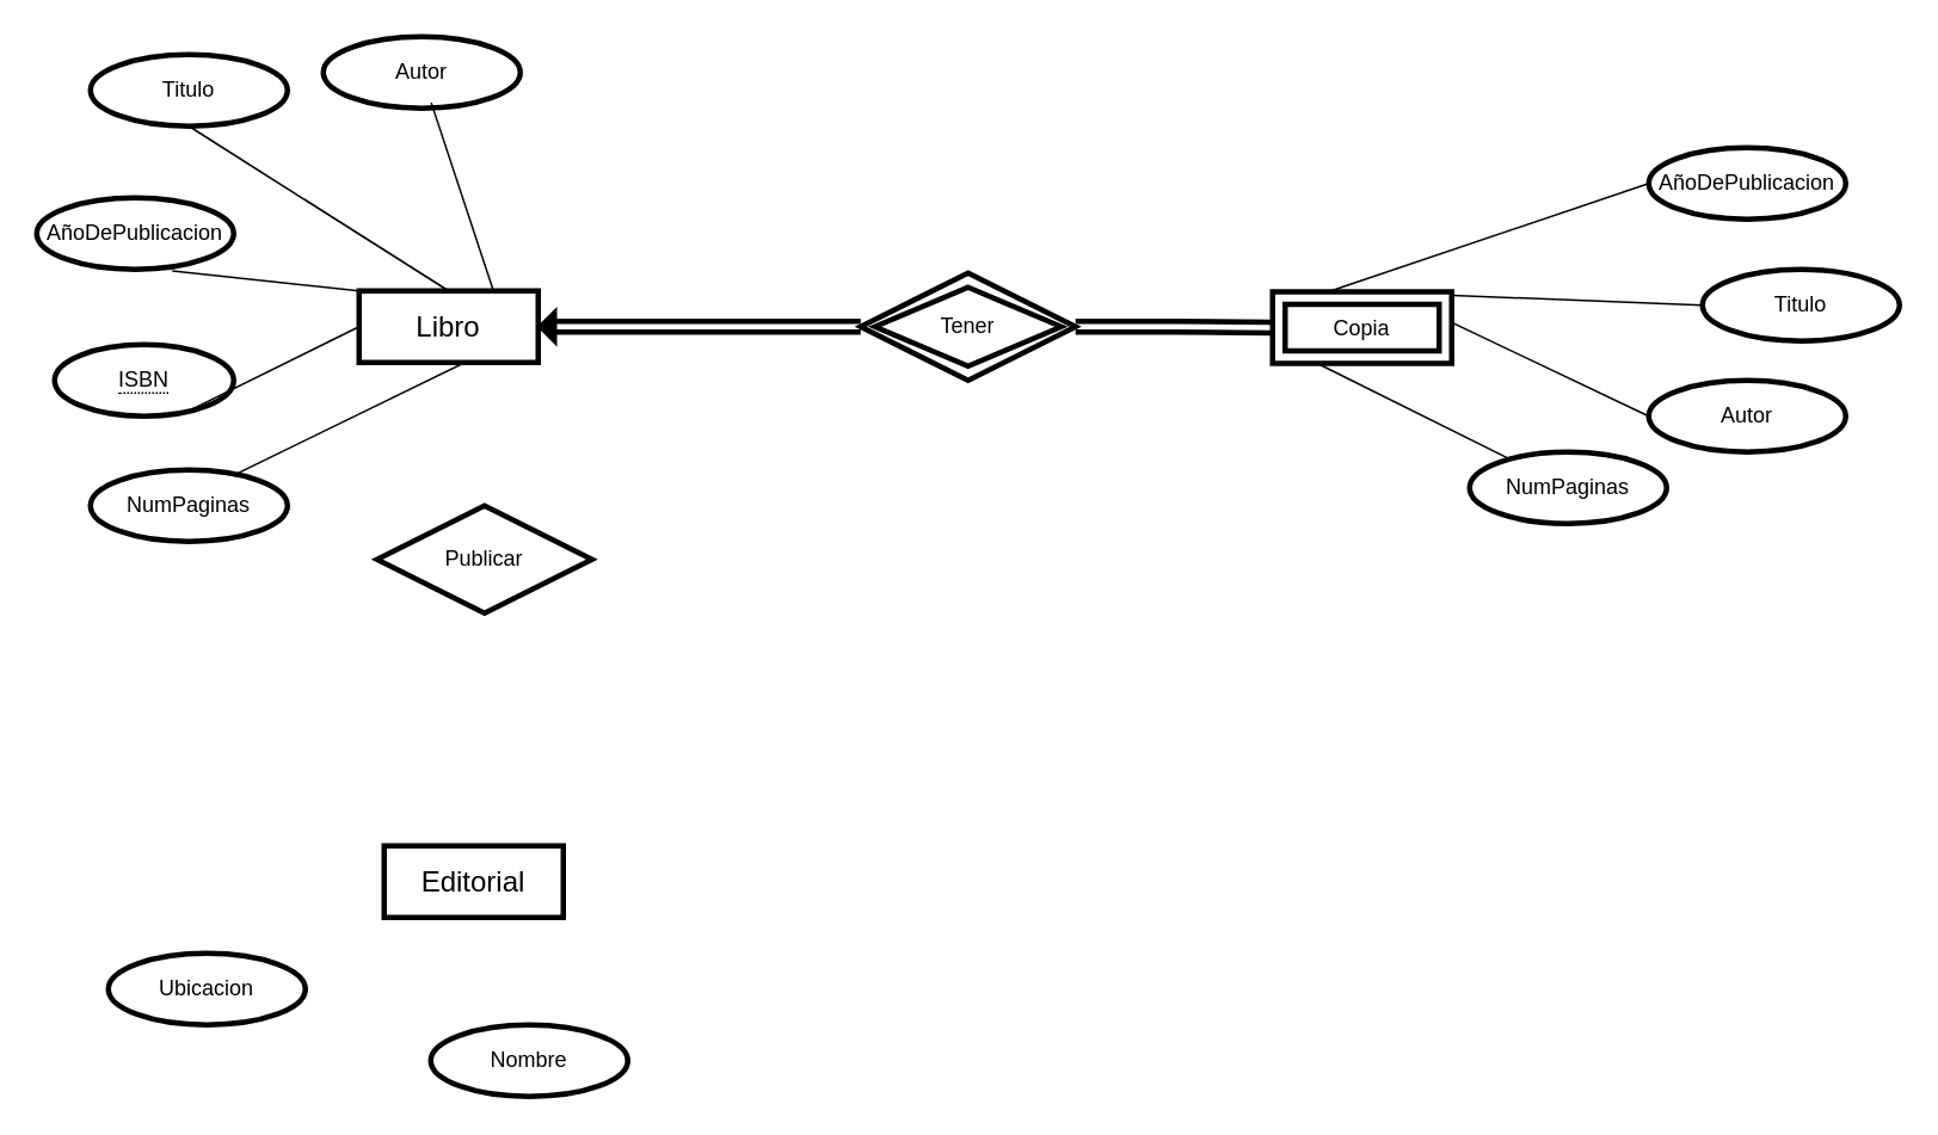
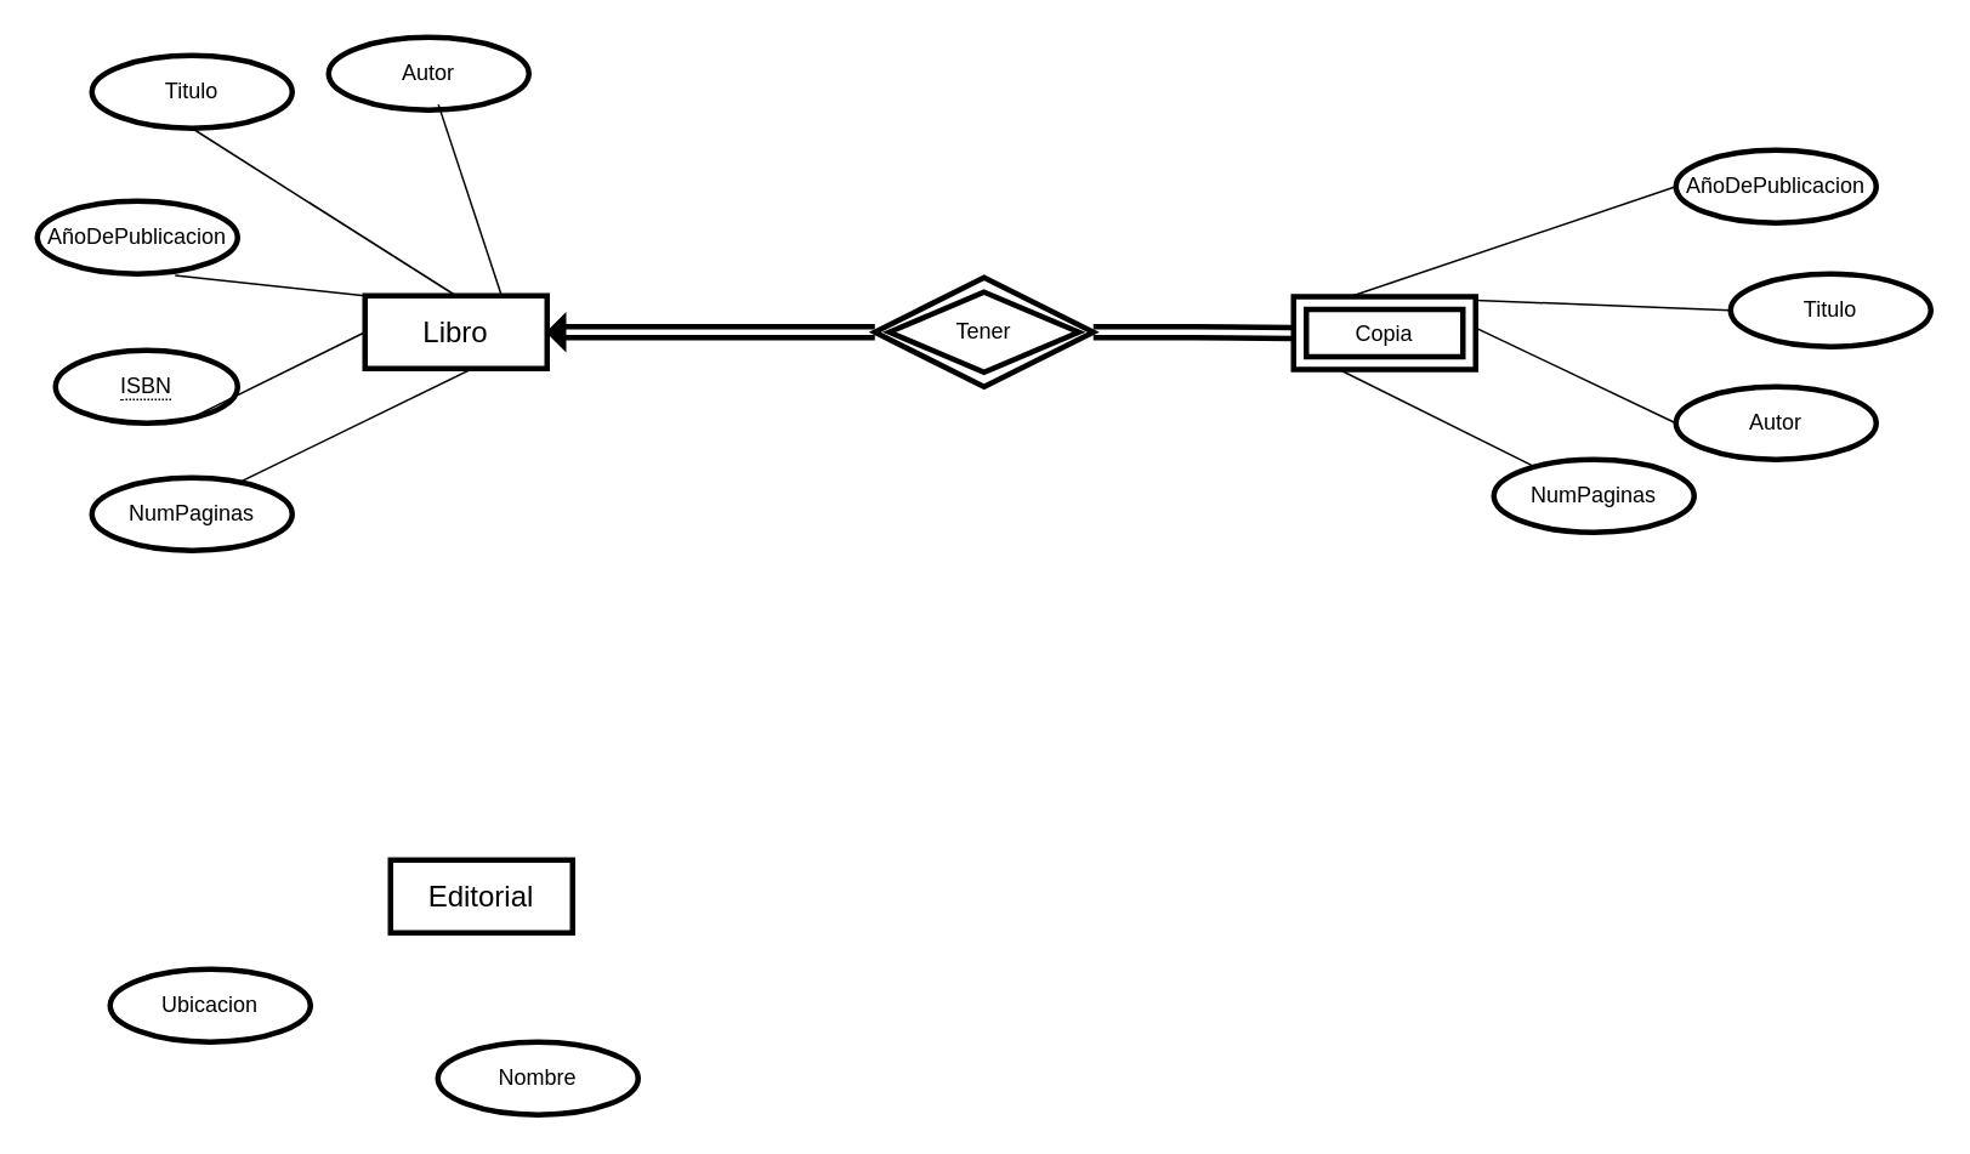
  <mxCell id="0" />
  <mxCell id="1" parent="0" />
  <mxCell id="2" style="rounded=0;orthogonalLoop=1;jettySize=auto;html=1;exitX=0.5;exitY=0;exitDx=0;exitDy=0;entryX=0.5;entryY=1;entryDx=0;entryDy=0;endArrow=none;endFill=0;" edge="1" parent="1" source="4" target="7"><mxGeometry relative="1" as="geometry" /></mxCell>
  <mxCell id="3" style="rounded=0;orthogonalLoop=1;jettySize=auto;html=1;exitX=1;exitY=0.5;exitDx=0;exitDy=0;entryX=0;entryY=1;entryDx=0;entryDy=0;endArrow=none;endFill=0;" edge="1" parent="1" source="4" target="8"><mxGeometry relative="1" as="geometry" /></mxCell>
  <mxCell id="4" value="Libro" style="whiteSpace=wrap;html=1;align=center;fontSize=16;strokeWidth=3;" vertex="1" parent="1"><mxGeometry x="200" y="162" width="100" height="40" as="geometry" /></mxCell>
  <mxCell id="5" value="AñoDePublicacion" style="ellipse;whiteSpace=wrap;html=1;align=center;strokeWidth=3;" vertex="1" parent="1"><mxGeometry x="20" y="110" width="110" height="40" as="geometry" /></mxCell>
  <mxCell id="6" value="&lt;span style=&quot;border-bottom: 1px dotted&quot;&gt;ISBN&lt;/span&gt;" style="ellipse;whiteSpace=wrap;html=1;align=center;strokeWidth=3;fontStyle=0" vertex="1" parent="1"><mxGeometry x="30" y="192" width="100" height="40" as="geometry" /></mxCell>
  <mxCell id="7" value="Titulo" style="ellipse;whiteSpace=wrap;html=1;align=center;strokeWidth=3;" vertex="1" parent="1"><mxGeometry x="50" y="30" width="110" height="40" as="geometry" /></mxCell>
  <mxCell id="8" value="NumPaginas" style="ellipse;whiteSpace=wrap;html=1;align=center;strokeWidth=3;" vertex="1" parent="1"><mxGeometry x="50" y="262" width="110" height="40" as="geometry" /></mxCell>
  <mxCell id="9" value="Autor" style="ellipse;whiteSpace=wrap;html=1;align=center;strokeWidth=3;" vertex="1" parent="1"><mxGeometry x="180" y="20" width="110" height="40" as="geometry" /></mxCell>
  <mxCell id="10" style="rounded=0;orthogonalLoop=1;jettySize=auto;html=1;exitX=0.75;exitY=0;exitDx=0;exitDy=0;entryX=0.548;entryY=0.923;entryDx=0;entryDy=0;entryPerimeter=0;endArrow=none;endFill=0;" edge="1" parent="1" source="4" target="9"><mxGeometry relative="1" as="geometry" /></mxCell>
  <mxCell id="11" style="rounded=0;orthogonalLoop=1;jettySize=auto;html=1;exitX=0;exitY=0;exitDx=0;exitDy=0;entryX=0.688;entryY=1.02;entryDx=0;entryDy=0;entryPerimeter=0;endArrow=none;endFill=0;" edge="1" parent="1" source="4" target="5"><mxGeometry relative="1" as="geometry" /></mxCell>
  <mxCell id="12" style="rounded=0;orthogonalLoop=1;jettySize=auto;html=1;exitX=0;exitY=0.5;exitDx=0;exitDy=0;entryX=0.771;entryY=0.899;entryDx=0;entryDy=0;entryPerimeter=0;endArrow=none;endFill=0;" edge="1" parent="1" source="4" target="6"><mxGeometry relative="1" as="geometry" /></mxCell>
  <mxCell id="13" style="rounded=0;orthogonalLoop=1;jettySize=auto;html=1;exitX=0.5;exitY=0;exitDx=0;exitDy=0;endArrow=none;endFill=0;entryX=0;entryY=0.5;entryDx=0;entryDy=0;" edge="1" parent="1" source="21" target="16"><mxGeometry relative="1" as="geometry"><mxPoint x="760" y="147.5" as="sourcePoint" /><mxPoint x="760" y="10" as="targetPoint" /></mxGeometry></mxCell>
  <mxCell id="14" style="rounded=0;orthogonalLoop=1;jettySize=auto;html=1;exitX=0.25;exitY=1;exitDx=0;exitDy=0;endArrow=none;endFill=0;" edge="1" parent="1" source="21" target="17"><mxGeometry relative="1" as="geometry"><mxPoint x="810" y="167.5" as="sourcePoint" /><mxPoint x="970" y="230" as="targetPoint" /></mxGeometry></mxCell>
  <mxCell id="15" value="AñoDePublicacion" style="ellipse;whiteSpace=wrap;html=1;align=center;strokeWidth=3;" vertex="1" parent="1"><mxGeometry x="920" y="82" width="110" height="40" as="geometry" /></mxCell>
  <mxCell id="16" value="Titulo" style="ellipse;whiteSpace=wrap;html=1;align=center;strokeWidth=3;" vertex="1" parent="1"><mxGeometry x="950" y="150" width="110" height="40" as="geometry" /></mxCell>
  <mxCell id="17" value="NumPaginas" style="ellipse;whiteSpace=wrap;html=1;align=center;strokeWidth=3;" vertex="1" parent="1"><mxGeometry x="820" y="252" width="110" height="40" as="geometry" /></mxCell>
  <mxCell id="18" value="Autor" style="ellipse;whiteSpace=wrap;html=1;align=center;strokeWidth=3;" vertex="1" parent="1"><mxGeometry x="920" y="212" width="110" height="40" as="geometry" /></mxCell>
  <mxCell id="19" style="rounded=0;orthogonalLoop=1;jettySize=auto;html=1;exitX=0.664;exitY=0.028;exitDx=0;exitDy=0;entryX=0;entryY=0.5;entryDx=0;entryDy=0;endArrow=none;endFill=0;exitPerimeter=0;" edge="1" parent="1" source="21" target="18"><mxGeometry relative="1" as="geometry"><mxPoint x="785" y="147.5" as="sourcePoint" /></mxGeometry></mxCell>
  <mxCell id="20" style="rounded=0;orthogonalLoop=1;jettySize=auto;html=1;exitX=0.32;exitY=-0.008;exitDx=0;exitDy=0;entryX=0;entryY=0.5;entryDx=0;entryDy=0;endArrow=none;endFill=0;exitPerimeter=0;" edge="1" parent="1" source="21" target="15"><mxGeometry relative="1" as="geometry"><mxPoint x="710" y="147.5" as="sourcePoint" /></mxGeometry></mxCell>
  <mxCell id="21" value="Copia" style="shape=ext;margin=3;double=1;whiteSpace=wrap;html=1;align=center;strokeWidth=3;" vertex="1" parent="1"><mxGeometry x="710" y="162.5" width="100" height="40" as="geometry" /></mxCell>
  <mxCell id="22" style="edgeStyle=orthogonalEdgeStyle;rounded=0;orthogonalLoop=1;jettySize=auto;html=1;exitX=1;exitY=0.5;exitDx=0;exitDy=0;entryX=0;entryY=0.5;entryDx=0;entryDy=0;endArrow=none;endFill=0;shape=link;strokeWidth=3;" edge="1" parent="1" source="23" target="21"><mxGeometry relative="1" as="geometry" /></mxCell>
  <mxCell id="23" value="Tener" style="shape=rhombus;double=1;perimeter=rhombusPerimeter;whiteSpace=wrap;html=1;align=center;strokeWidth=3;" vertex="1" parent="1"><mxGeometry x="480" y="152" width="120" height="60" as="geometry" /></mxCell>
  <mxCell id="24" value="" style="group" vertex="1" connectable="0" parent="1"><mxGeometry x="300" y="172" width="10" height="20" as="geometry" /></mxCell>
  <mxCell id="25" style="edgeStyle=orthogonalEdgeStyle;rounded=0;orthogonalLoop=1;jettySize=auto;html=1;exitX=0;exitY=0.5;exitDx=0;exitDy=0;shape=link;strokeWidth=3;entryX=0;entryY=0.5;entryDx=0;entryDy=0;" edge="1" parent="24" source="23" target="26"><mxGeometry relative="1" as="geometry"><mxPoint x="90" y="10" as="targetPoint" /></mxGeometry></mxCell>
  <mxCell id="26" value="" style="triangle;whiteSpace=wrap;html=1;rotation=-180;fillStyle=solid;gradientColor=none;gradientDirection=north;fillColor=#000000;" vertex="1" parent="24"><mxGeometry width="10" height="20" as="geometry" /></mxCell>
  <mxCell id="27" value="Editorial" style="whiteSpace=wrap;html=1;align=center;fontSize=16;strokeWidth=3;" vertex="1" parent="1"><mxGeometry x="214" y="472" width="100" height="40" as="geometry" /></mxCell>
- <mxCell id="28" value="Publicar" style="shape=rhombus;perimeter=rhombusPerimeter;whiteSpace=wrap;html=1;align=center;strokeWidth=3;" vertex="1" parent="1"><mxGeometry x="210" y="282" width="120" height="60" as="geometry" /></mxCell>
  <mxCell id="29" value="Nombre" style="ellipse;whiteSpace=wrap;html=1;align=center;strokeWidth=3;" vertex="1" parent="1"><mxGeometry x="240" y="572" width="110" height="40" as="geometry" /></mxCell>
  <mxCell id="30" value="Ubicacion" style="ellipse;whiteSpace=wrap;html=1;align=center;strokeWidth=3;" vertex="1" parent="1"><mxGeometry x="60" y="532" width="110" height="40" as="geometry" /></mxCell>
